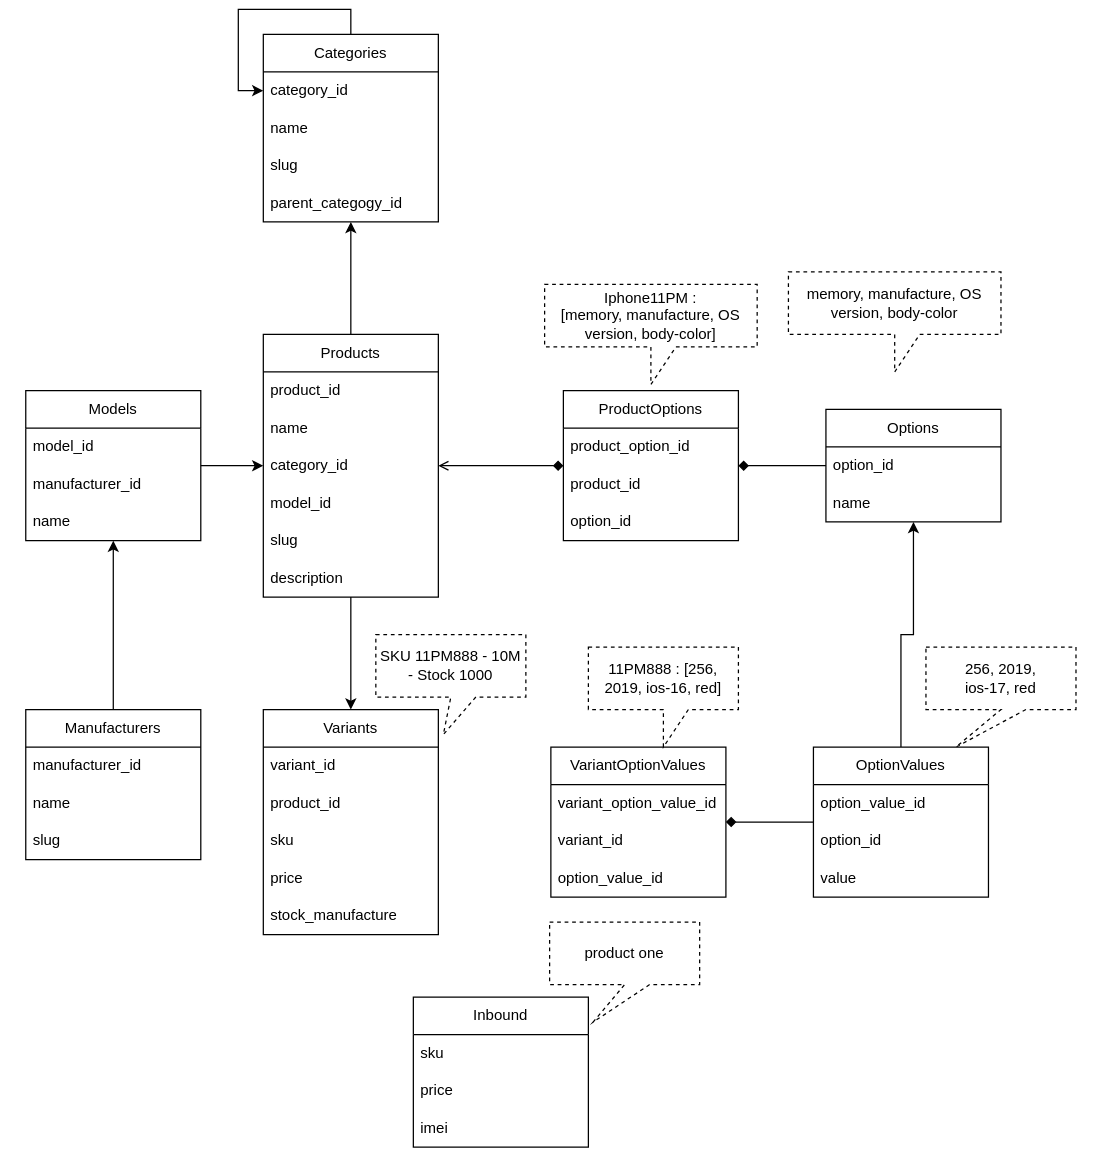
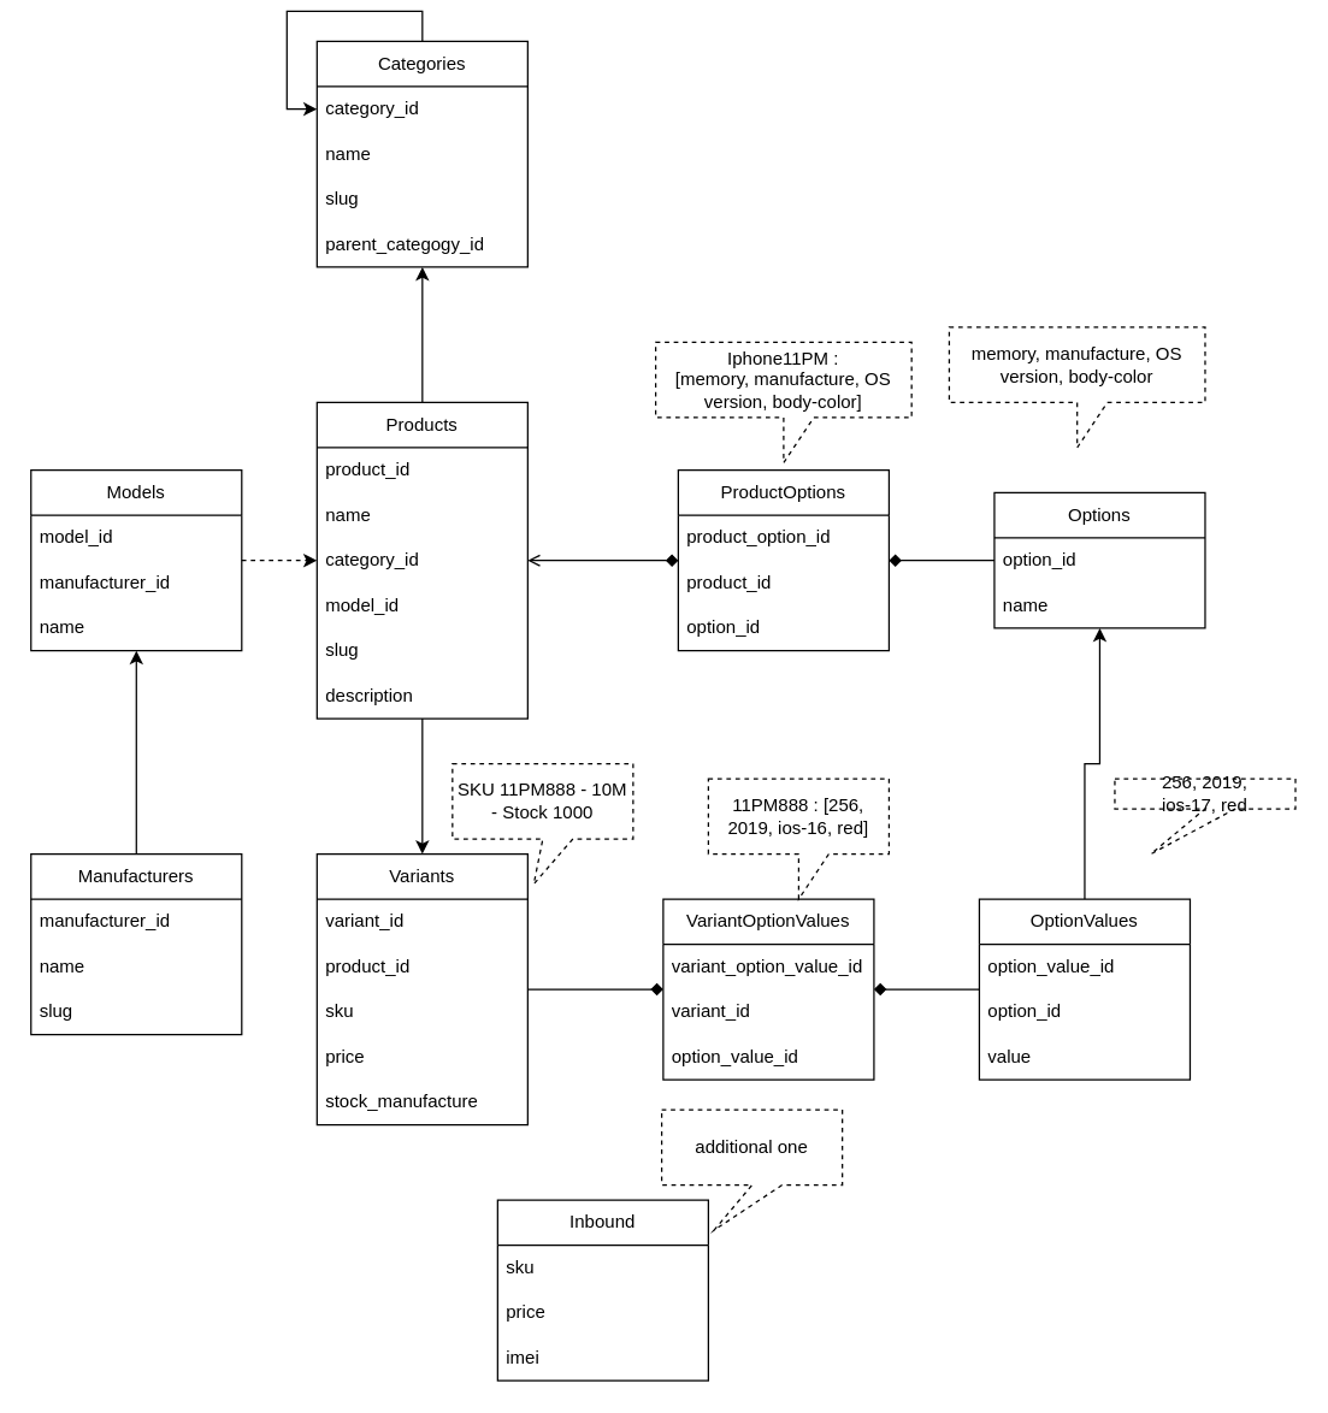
  <mxCell id="0" />
  <mxCell id="1" parent="0" />
  <mxCell id="2" style="edgeStyle=orthogonalEdgeStyle;rounded=0;orthogonalLoop=1;jettySize=auto;html=1;" edge="1" parent="1" source="4" target="21"><mxGeometry relative="1" as="geometry" /></mxCell>
  <mxCell id="3" style="edgeStyle=orthogonalEdgeStyle;rounded=0;orthogonalLoop=1;jettySize=auto;html=1;" edge="1" parent="1" source="4" target="37"><mxGeometry relative="1" as="geometry" /></mxCell>
  <mxCell id="4" value="Products" style="swimlane;fontStyle=0;childLayout=stackLayout;horizontal=1;startSize=30;horizontalStack=0;resizeParent=1;resizeParentMax=0;resizeLast=0;collapsible=1;marginBottom=0;whiteSpace=wrap;html=1;" vertex="1" parent="1"><mxGeometry x="210" y="260" width="140" height="210" as="geometry" /></mxCell>
  <mxCell id="5" value="product_id" style="text;strokeColor=none;fillColor=none;align=left;verticalAlign=middle;spacingLeft=4;spacingRight=4;overflow=hidden;points=[[0,0.5],[1,0.5]];portConstraint=eastwest;rotatable=0;whiteSpace=wrap;html=1;" vertex="1" parent="4"><mxGeometry y="30" width="140" height="30" as="geometry" /></mxCell>
  <mxCell id="6" value="name" style="text;strokeColor=none;fillColor=none;align=left;verticalAlign=middle;spacingLeft=4;spacingRight=4;overflow=hidden;points=[[0,0.5],[1,0.5]];portConstraint=eastwest;rotatable=0;whiteSpace=wrap;html=1;" vertex="1" parent="4"><mxGeometry y="60" width="140" height="30" as="geometry" /></mxCell>
  <mxCell id="7" value="category_id" style="text;strokeColor=none;fillColor=none;align=left;verticalAlign=middle;spacingLeft=4;spacingRight=4;overflow=hidden;points=[[0,0.5],[1,0.5]];portConstraint=eastwest;rotatable=0;whiteSpace=wrap;html=1;" vertex="1" parent="4"><mxGeometry y="90" width="140" height="30" as="geometry" /></mxCell>
  <mxCell id="8" value="model_id" style="text;strokeColor=none;fillColor=none;align=left;verticalAlign=middle;spacingLeft=4;spacingRight=4;overflow=hidden;points=[[0,0.5],[1,0.5]];portConstraint=eastwest;rotatable=0;whiteSpace=wrap;html=1;" vertex="1" parent="4"><mxGeometry y="120" width="140" height="30" as="geometry" /></mxCell>
  <mxCell id="9" value="slug" style="text;strokeColor=none;fillColor=none;align=left;verticalAlign=middle;spacingLeft=4;spacingRight=4;overflow=hidden;points=[[0,0.5],[1,0.5]];portConstraint=eastwest;rotatable=0;whiteSpace=wrap;html=1;" vertex="1" parent="4"><mxGeometry y="150" width="140" height="30" as="geometry" /></mxCell>
  <mxCell id="10" value="description" style="text;strokeColor=none;fillColor=none;align=left;verticalAlign=middle;spacingLeft=4;spacingRight=4;overflow=hidden;points=[[0,0.5],[1,0.5]];portConstraint=eastwest;rotatable=0;whiteSpace=wrap;html=1;" vertex="1" parent="4"><mxGeometry y="180" width="140" height="30" as="geometry" /></mxCell>
  <mxCell id="11" value="Options" style="swimlane;fontStyle=0;childLayout=stackLayout;horizontal=1;startSize=30;horizontalStack=0;resizeParent=1;resizeParentMax=0;resizeLast=0;collapsible=1;marginBottom=0;whiteSpace=wrap;html=1;" vertex="1" parent="1"><mxGeometry x="660" y="320" width="140" height="90" as="geometry" /></mxCell>
  <mxCell id="12" value="option_id" style="text;strokeColor=none;fillColor=none;align=left;verticalAlign=middle;spacingLeft=4;spacingRight=4;overflow=hidden;points=[[0,0.5],[1,0.5]];portConstraint=eastwest;rotatable=0;whiteSpace=wrap;html=1;" vertex="1" parent="11"><mxGeometry y="30" width="140" height="30" as="geometry" /></mxCell>
  <mxCell id="13" value="name" style="text;strokeColor=none;fillColor=none;align=left;verticalAlign=middle;spacingLeft=4;spacingRight=4;overflow=hidden;points=[[0,0.5],[1,0.5]];portConstraint=eastwest;rotatable=0;whiteSpace=wrap;html=1;" vertex="1" parent="11"><mxGeometry y="60" width="140" height="30" as="geometry" /></mxCell>
  <mxCell id="14" style="edgeStyle=orthogonalEdgeStyle;rounded=0;orthogonalLoop=1;jettySize=auto;html=1;endArrow=none;endFill=0;startArrow=diamond;startFill=1;" edge="1" parent="1" source="16" target="11"><mxGeometry relative="1" as="geometry" /></mxCell>
  <mxCell id="15" style="edgeStyle=orthogonalEdgeStyle;rounded=0;orthogonalLoop=1;jettySize=auto;html=1;endArrow=open;endFill=0;startArrow=diamond;startFill=1;" edge="1" parent="1" source="16" target="4"><mxGeometry relative="1" as="geometry" /></mxCell>
  <mxCell id="16" value="ProductOptions" style="swimlane;fontStyle=0;childLayout=stackLayout;horizontal=1;startSize=30;horizontalStack=0;resizeParent=1;resizeParentMax=0;resizeLast=0;collapsible=1;marginBottom=0;whiteSpace=wrap;html=1;" vertex="1" parent="1"><mxGeometry x="450" y="305" width="140" height="120" as="geometry" /></mxCell>
  <mxCell id="17" value="product_option_id" style="text;strokeColor=none;fillColor=none;align=left;verticalAlign=middle;spacingLeft=4;spacingRight=4;overflow=hidden;points=[[0,0.5],[1,0.5]];portConstraint=eastwest;rotatable=0;whiteSpace=wrap;html=1;" vertex="1" parent="16"><mxGeometry y="30" width="140" height="30" as="geometry" /></mxCell>
  <mxCell id="18" value="product_id" style="text;strokeColor=none;fillColor=none;align=left;verticalAlign=middle;spacingLeft=4;spacingRight=4;overflow=hidden;points=[[0,0.5],[1,0.5]];portConstraint=eastwest;rotatable=0;whiteSpace=wrap;html=1;" vertex="1" parent="16"><mxGeometry y="60" width="140" height="30" as="geometry" /></mxCell>
  <mxCell id="19" value="option_id" style="text;strokeColor=none;fillColor=none;align=left;verticalAlign=middle;spacingLeft=4;spacingRight=4;overflow=hidden;points=[[0,0.5],[1,0.5]];portConstraint=eastwest;rotatable=0;whiteSpace=wrap;html=1;" vertex="1" parent="16"><mxGeometry y="90" width="140" height="30" as="geometry" /></mxCell>
+ <mxCell id="20" style="edgeStyle=orthogonalEdgeStyle;rounded=0;orthogonalLoop=1;jettySize=auto;html=1;endArrow=diamond;endFill=1;startArrow=none;startFill=0;" edge="1" parent="1" source="21" target="28"><mxGeometry relative="1" as="geometry" /></mxCell>
  <mxCell id="21" value="Variants" style="swimlane;fontStyle=0;childLayout=stackLayout;horizontal=1;startSize=30;horizontalStack=0;resizeParent=1;resizeParentMax=0;resizeLast=0;collapsible=1;marginBottom=0;whiteSpace=wrap;html=1;" vertex="1" parent="1"><mxGeometry x="210" y="560" width="140" height="180" as="geometry" /></mxCell>
  <mxCell id="22" value="variant_id" style="text;strokeColor=none;fillColor=none;align=left;verticalAlign=middle;spacingLeft=4;spacingRight=4;overflow=hidden;points=[[0,0.5],[1,0.5]];portConstraint=eastwest;rotatable=0;whiteSpace=wrap;html=1;" vertex="1" parent="21"><mxGeometry y="30" width="140" height="30" as="geometry" /></mxCell>
  <mxCell id="23" value="product_id" style="text;strokeColor=none;fillColor=none;align=left;verticalAlign=middle;spacingLeft=4;spacingRight=4;overflow=hidden;points=[[0,0.5],[1,0.5]];portConstraint=eastwest;rotatable=0;whiteSpace=wrap;html=1;" vertex="1" parent="21"><mxGeometry y="60" width="140" height="30" as="geometry" /></mxCell>
  <mxCell id="24" value="sku" style="text;strokeColor=none;fillColor=none;align=left;verticalAlign=middle;spacingLeft=4;spacingRight=4;overflow=hidden;points=[[0,0.5],[1,0.5]];portConstraint=eastwest;rotatable=0;whiteSpace=wrap;html=1;" vertex="1" parent="21"><mxGeometry y="90" width="140" height="30" as="geometry" /></mxCell>
  <mxCell id="25" value="price" style="text;strokeColor=none;fillColor=none;align=left;verticalAlign=middle;spacingLeft=4;spacingRight=4;overflow=hidden;points=[[0,0.5],[1,0.5]];portConstraint=eastwest;rotatable=0;whiteSpace=wrap;html=1;" vertex="1" parent="21"><mxGeometry y="120" width="140" height="30" as="geometry" /></mxCell>
  <mxCell id="26" value="stock_manufacture" style="text;strokeColor=none;fillColor=none;align=left;verticalAlign=middle;spacingLeft=4;spacingRight=4;overflow=hidden;points=[[0,0.5],[1,0.5]];portConstraint=eastwest;rotatable=0;whiteSpace=wrap;html=1;" vertex="1" parent="21"><mxGeometry y="150" width="140" height="30" as="geometry" /></mxCell>
  <mxCell id="27" style="edgeStyle=orthogonalEdgeStyle;rounded=0;orthogonalLoop=1;jettySize=auto;html=1;endArrow=none;endFill=0;startArrow=diamond;startFill=1;" edge="1" parent="1" source="28" target="33"><mxGeometry relative="1" as="geometry" /></mxCell>
  <mxCell id="28" value="VariantOptionValues" style="swimlane;fontStyle=0;childLayout=stackLayout;horizontal=1;startSize=30;horizontalStack=0;resizeParent=1;resizeParentMax=0;resizeLast=0;collapsible=1;marginBottom=0;whiteSpace=wrap;html=1;" vertex="1" parent="1"><mxGeometry x="440" y="590" width="140" height="120" as="geometry" /></mxCell>
  <mxCell id="29" value="variant_option_value_id" style="text;strokeColor=none;fillColor=none;align=left;verticalAlign=middle;spacingLeft=4;spacingRight=4;overflow=hidden;points=[[0,0.5],[1,0.5]];portConstraint=eastwest;rotatable=0;whiteSpace=wrap;html=1;" vertex="1" parent="28"><mxGeometry y="30" width="140" height="30" as="geometry" /></mxCell>
  <mxCell id="30" value="variant_id" style="text;strokeColor=none;fillColor=none;align=left;verticalAlign=middle;spacingLeft=4;spacingRight=4;overflow=hidden;points=[[0,0.5],[1,0.5]];portConstraint=eastwest;rotatable=0;whiteSpace=wrap;html=1;" vertex="1" parent="28"><mxGeometry y="60" width="140" height="30" as="geometry" /></mxCell>
  <mxCell id="31" value="option_value_id" style="text;strokeColor=none;fillColor=none;align=left;verticalAlign=middle;spacingLeft=4;spacingRight=4;overflow=hidden;points=[[0,0.5],[1,0.5]];portConstraint=eastwest;rotatable=0;whiteSpace=wrap;html=1;" vertex="1" parent="28"><mxGeometry y="90" width="140" height="30" as="geometry" /></mxCell>
  <mxCell id="32" style="edgeStyle=orthogonalEdgeStyle;rounded=0;orthogonalLoop=1;jettySize=auto;html=1;" edge="1" parent="1" source="33" target="11"><mxGeometry relative="1" as="geometry" /></mxCell>
  <mxCell id="33" value="OptionValues" style="swimlane;fontStyle=0;childLayout=stackLayout;horizontal=1;startSize=30;horizontalStack=0;resizeParent=1;resizeParentMax=0;resizeLast=0;collapsible=1;marginBottom=0;whiteSpace=wrap;html=1;" vertex="1" parent="1"><mxGeometry x="650" y="590" width="140" height="120" as="geometry" /></mxCell>
  <mxCell id="34" value="option_value_id" style="text;strokeColor=none;fillColor=none;align=left;verticalAlign=middle;spacingLeft=4;spacingRight=4;overflow=hidden;points=[[0,0.5],[1,0.5]];portConstraint=eastwest;rotatable=0;whiteSpace=wrap;html=1;" vertex="1" parent="33"><mxGeometry y="30" width="140" height="30" as="geometry" /></mxCell>
  <mxCell id="35" value="option_id" style="text;strokeColor=none;fillColor=none;align=left;verticalAlign=middle;spacingLeft=4;spacingRight=4;overflow=hidden;points=[[0,0.5],[1,0.5]];portConstraint=eastwest;rotatable=0;whiteSpace=wrap;html=1;" vertex="1" parent="33"><mxGeometry y="60" width="140" height="30" as="geometry" /></mxCell>
  <mxCell id="36" value="value" style="text;strokeColor=none;fillColor=none;align=left;verticalAlign=middle;spacingLeft=4;spacingRight=4;overflow=hidden;points=[[0,0.5],[1,0.5]];portConstraint=eastwest;rotatable=0;whiteSpace=wrap;html=1;" vertex="1" parent="33"><mxGeometry y="90" width="140" height="30" as="geometry" /></mxCell>
  <mxCell id="37" value="Categories" style="swimlane;fontStyle=0;childLayout=stackLayout;horizontal=1;startSize=30;horizontalStack=0;resizeParent=1;resizeParentMax=0;resizeLast=0;collapsible=1;marginBottom=0;whiteSpace=wrap;html=1;" vertex="1" parent="1"><mxGeometry x="210" y="20" width="140" height="150" as="geometry" /></mxCell>
  <mxCell id="38" value="category_id" style="text;strokeColor=none;fillColor=none;align=left;verticalAlign=middle;spacingLeft=4;spacingRight=4;overflow=hidden;points=[[0,0.5],[1,0.5]];portConstraint=eastwest;rotatable=0;whiteSpace=wrap;html=1;" vertex="1" parent="37"><mxGeometry y="30" width="140" height="30" as="geometry" /></mxCell>
  <mxCell id="39" value="name" style="text;strokeColor=none;fillColor=none;align=left;verticalAlign=middle;spacingLeft=4;spacingRight=4;overflow=hidden;points=[[0,0.5],[1,0.5]];portConstraint=eastwest;rotatable=0;whiteSpace=wrap;html=1;" vertex="1" parent="37"><mxGeometry y="60" width="140" height="30" as="geometry" /></mxCell>
  <mxCell id="40" value="slug" style="text;strokeColor=none;fillColor=none;align=left;verticalAlign=middle;spacingLeft=4;spacingRight=4;overflow=hidden;points=[[0,0.5],[1,0.5]];portConstraint=eastwest;rotatable=0;whiteSpace=wrap;html=1;" vertex="1" parent="37"><mxGeometry y="90" width="140" height="30" as="geometry" /></mxCell>
  <mxCell id="41" value="parent_categogy_id" style="text;strokeColor=none;fillColor=none;align=left;verticalAlign=middle;spacingLeft=4;spacingRight=4;overflow=hidden;points=[[0,0.5],[1,0.5]];portConstraint=eastwest;rotatable=0;whiteSpace=wrap;html=1;" vertex="1" parent="37"><mxGeometry y="120" width="140" height="30" as="geometry" /></mxCell>
  <mxCell id="42" style="edgeStyle=orthogonalEdgeStyle;rounded=0;orthogonalLoop=1;jettySize=auto;html=1;" edge="1" parent="37" source="37" target="38"><mxGeometry relative="1" as="geometry" /></mxCell>
  <mxCell id="43" style="edgeStyle=orthogonalEdgeStyle;rounded=0;orthogonalLoop=1;jettySize=auto;html=1;startArrow=none;startFill=0;endArrow=classic;endFill=1;" edge="1" parent="1" source="44" target="49"><mxGeometry relative="1" as="geometry" /></mxCell>
  <mxCell id="44" value="Manufacturers" style="swimlane;fontStyle=0;childLayout=stackLayout;horizontal=1;startSize=30;horizontalStack=0;resizeParent=1;resizeParentMax=0;resizeLast=0;collapsible=1;marginBottom=0;whiteSpace=wrap;html=1;" vertex="1" parent="1"><mxGeometry x="20" y="560" width="140" height="120" as="geometry" /></mxCell>
  <mxCell id="45" value="manufacturer_id" style="text;strokeColor=none;fillColor=none;align=left;verticalAlign=middle;spacingLeft=4;spacingRight=4;overflow=hidden;points=[[0,0.5],[1,0.5]];portConstraint=eastwest;rotatable=0;whiteSpace=wrap;html=1;" vertex="1" parent="44"><mxGeometry y="30" width="140" height="30" as="geometry" /></mxCell>
  <mxCell id="46" value="name" style="text;strokeColor=none;fillColor=none;align=left;verticalAlign=middle;spacingLeft=4;spacingRight=4;overflow=hidden;points=[[0,0.5],[1,0.5]];portConstraint=eastwest;rotatable=0;whiteSpace=wrap;html=1;" vertex="1" parent="44"><mxGeometry y="60" width="140" height="30" as="geometry" /></mxCell>
  <mxCell id="47" value="slug" style="text;strokeColor=none;fillColor=none;align=left;verticalAlign=middle;spacingLeft=4;spacingRight=4;overflow=hidden;points=[[0,0.5],[1,0.5]];portConstraint=eastwest;rotatable=0;whiteSpace=wrap;html=1;" vertex="1" parent="44"><mxGeometry y="90" width="140" height="30" as="geometry" /></mxCell>
- <mxCell id="48" style="edgeStyle=orthogonalEdgeStyle;rounded=0;orthogonalLoop=1;jettySize=auto;html=1;startArrow=none;startFill=0;endArrow=classic;endFill=1;" edge="1" parent="1" source="49" target="4"><mxGeometry relative="1" as="geometry" /></mxCell>
+ <mxCell id="48" style="edgeStyle=orthogonalEdgeStyle;rounded=0;orthogonalLoop=1;jettySize=auto;html=1;startArrow=none;startFill=0;endArrow=classic;endFill=1;dashed=1;" edge="1" parent="1" source="49" target="4"><mxGeometry relative="1" as="geometry" /></mxCell>
  <mxCell id="49" value="Models" style="swimlane;fontStyle=0;childLayout=stackLayout;horizontal=1;startSize=30;horizontalStack=0;resizeParent=1;resizeParentMax=0;resizeLast=0;collapsible=1;marginBottom=0;whiteSpace=wrap;html=1;" vertex="1" parent="1"><mxGeometry x="20" y="305" width="140" height="120" as="geometry" /></mxCell>
  <mxCell id="50" value="model_id" style="text;strokeColor=none;fillColor=none;align=left;verticalAlign=middle;spacingLeft=4;spacingRight=4;overflow=hidden;points=[[0,0.5],[1,0.5]];portConstraint=eastwest;rotatable=0;whiteSpace=wrap;html=1;" vertex="1" parent="49"><mxGeometry y="30" width="140" height="30" as="geometry" /></mxCell>
  <mxCell id="51" value="manufacturer_id" style="text;strokeColor=none;fillColor=none;align=left;verticalAlign=middle;spacingLeft=4;spacingRight=4;overflow=hidden;points=[[0,0.5],[1,0.5]];portConstraint=eastwest;rotatable=0;whiteSpace=wrap;html=1;" vertex="1" parent="49"><mxGeometry y="60" width="140" height="30" as="geometry" /></mxCell>
  <mxCell id="52" value="name" style="text;strokeColor=none;fillColor=none;align=left;verticalAlign=middle;spacingLeft=4;spacingRight=4;overflow=hidden;points=[[0,0.5],[1,0.5]];portConstraint=eastwest;rotatable=0;whiteSpace=wrap;html=1;" vertex="1" parent="49"><mxGeometry y="90" width="140" height="30" as="geometry" /></mxCell>
  <mxCell id="53" value="memory,&amp;nbsp;manufacture,&amp;nbsp;OS version,&amp;nbsp;body-color" style="shape=callout;whiteSpace=wrap;html=1;perimeter=calloutPerimeter;dashed=1;" vertex="1" parent="1"><mxGeometry x="630" y="210" width="170" height="80" as="geometry" /></mxCell>
- <mxCell id="54" value="256, 2019, &lt;br&gt;ios-17, red" style="shape=callout;whiteSpace=wrap;html=1;perimeter=calloutPerimeter;dashed=1;position2=0.2;" vertex="1" parent="1"><mxGeometry x="740" y="510" width="120" height="80" as="geometry" /></mxCell>
+ <mxCell id="54" value="256, 2019, &lt;br&gt;ios-17, red" style="shape=callout;whiteSpace=wrap;html=1;perimeter=calloutPerimeter;dashed=1;position2=0.2;" vertex="1" parent="1"><mxGeometry x="740" y="510" width="120" height="50" as="geometry" /></mxCell>
  <mxCell id="55" value="SKU 11PM888 - 10M - Stock 1000" style="shape=callout;whiteSpace=wrap;html=1;perimeter=calloutPerimeter;dashed=1;position2=0.45;" vertex="1" parent="1"><mxGeometry x="300" y="500" width="120" height="80" as="geometry" /></mxCell>
  <mxCell id="56" value="Iphone11PM : [memory,&amp;nbsp;manufacture,&amp;nbsp;OS version,&amp;nbsp;body-color]" style="shape=callout;whiteSpace=wrap;html=1;perimeter=calloutPerimeter;dashed=1;" vertex="1" parent="1"><mxGeometry x="435" y="220" width="170" height="80" as="geometry" /></mxCell>
  <mxCell id="57" value="11PM888 : [256, 2019, ios-16, red]" style="shape=callout;whiteSpace=wrap;html=1;perimeter=calloutPerimeter;dashed=1;" vertex="1" parent="1"><mxGeometry x="470" y="510" width="120" height="80" as="geometry" /></mxCell>
  <mxCell id="58" value="Inbound" style="swimlane;fontStyle=0;childLayout=stackLayout;horizontal=1;startSize=30;horizontalStack=0;resizeParent=1;resizeParentMax=0;resizeLast=0;collapsible=1;marginBottom=0;whiteSpace=wrap;html=1;" vertex="1" parent="1"><mxGeometry x="330" y="790" width="140" height="120" as="geometry" /></mxCell>
  <mxCell id="59" value="sku" style="text;strokeColor=none;fillColor=none;align=left;verticalAlign=middle;spacingLeft=4;spacingRight=4;overflow=hidden;points=[[0,0.5],[1,0.5]];portConstraint=eastwest;rotatable=0;whiteSpace=wrap;html=1;" vertex="1" parent="58"><mxGeometry y="30" width="140" height="30" as="geometry" /></mxCell>
  <mxCell id="60" value="price" style="text;strokeColor=none;fillColor=none;align=left;verticalAlign=middle;spacingLeft=4;spacingRight=4;overflow=hidden;points=[[0,0.5],[1,0.5]];portConstraint=eastwest;rotatable=0;whiteSpace=wrap;html=1;" vertex="1" parent="58"><mxGeometry y="60" width="140" height="30" as="geometry" /></mxCell>
  <mxCell id="61" value="imei" style="text;strokeColor=none;fillColor=none;align=left;verticalAlign=middle;spacingLeft=4;spacingRight=4;overflow=hidden;points=[[0,0.5],[1,0.5]];portConstraint=eastwest;rotatable=0;whiteSpace=wrap;html=1;" vertex="1" parent="58"><mxGeometry y="90" width="140" height="30" as="geometry" /></mxCell>
- <mxCell id="62" value="product one" style="shape=callout;whiteSpace=wrap;html=1;perimeter=calloutPerimeter;position2=0.29;dashed=1;" vertex="1" parent="1"><mxGeometry x="439" y="730" width="120" height="80" as="geometry" /></mxCell>
+ <mxCell id="62" value="additional one" style="shape=callout;whiteSpace=wrap;html=1;perimeter=calloutPerimeter;position2=0.29;dashed=1;" vertex="1" parent="1"><mxGeometry x="439" y="730" width="120" height="80" as="geometry" /></mxCell>
